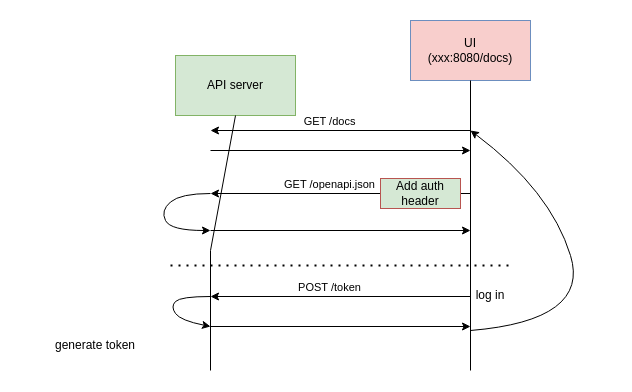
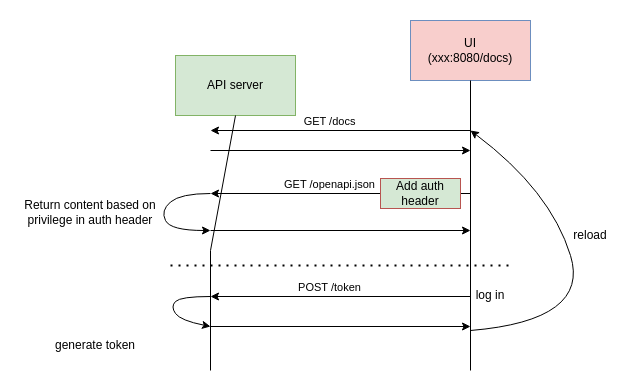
  <mxCell id="0" />
  <mxCell id="1" parent="0" />
  <mxCell id="2" value="API server" style="rounded=0;whiteSpace=wrap;html=1;fillColor=#d5e8d4;strokeColor=#82b366;" vertex="1" parent="1"><mxGeometry x="175" y="55" width="120" height="60" as="geometry" /></mxCell>
  <mxCell id="3" value="" style="endArrow=none;html=1;rounded=0;entryX=0.5;entryY=1;entryDx=0;entryDy=0;" edge="1" parent="1" target="2"><mxGeometry width="50" height="50" relative="1" as="geometry"><mxPoint x="210" y="370" as="sourcePoint" /><mxPoint x="340" y="190" as="targetPoint" /><Array as="points"><mxPoint x="210" y="250" /></Array></mxGeometry></mxCell>
  <mxCell id="4" value="UI&lt;br&gt;(xxx:8080/docs)" style="rounded=0;whiteSpace=wrap;html=1;fillColor=#f8cecc;strokeColor=#6c8ebf;" vertex="1" parent="1"><mxGeometry x="410" y="20" width="120" height="60" as="geometry" /></mxCell>
  <mxCell id="5" value="" style="endArrow=none;html=1;rounded=0;entryX=0.5;entryY=1;entryDx=0;entryDy=0;" edge="1" parent="1" target="4"><mxGeometry width="50" height="50" relative="1" as="geometry"><mxPoint x="470" y="370" as="sourcePoint" /><mxPoint x="600" y="190" as="targetPoint" /></mxGeometry></mxCell>
  <mxCell id="6" value="" style="endArrow=classic;html=1;rounded=0;" edge="1" parent="1"><mxGeometry width="50" height="50" relative="1" as="geometry"><mxPoint x="470" y="130" as="sourcePoint" /><mxPoint x="210" y="130" as="targetPoint" /></mxGeometry></mxCell>
  <mxCell id="7" value="GET /docs" style="edgeLabel;html=1;align=center;verticalAlign=middle;resizable=0;points=[];" vertex="1" connectable="0" parent="6"><mxGeometry x="0.15" relative="1" as="geometry"><mxPoint x="8" y="-10" as="offset" /></mxGeometry></mxCell>
  <mxCell id="8" value="" style="endArrow=classic;html=1;rounded=0;" edge="1" parent="1"><mxGeometry width="50" height="50" relative="1" as="geometry"><mxPoint x="210" y="150" as="sourcePoint" /><mxPoint x="470" y="150" as="targetPoint" /></mxGeometry></mxCell>
  <mxCell id="9" value="" style="endArrow=classic;html=1;rounded=0;" edge="1" parent="1"><mxGeometry width="50" height="50" relative="1" as="geometry"><mxPoint x="470" y="193" as="sourcePoint" /><mxPoint x="210" y="193" as="targetPoint" /></mxGeometry></mxCell>
  <mxCell id="10" value="GET /openapi.json" style="edgeLabel;html=1;align=center;verticalAlign=middle;resizable=0;points=[];" vertex="1" connectable="0" parent="9"><mxGeometry x="0.15" relative="1" as="geometry"><mxPoint x="8" y="-10" as="offset" /></mxGeometry></mxCell>
  <mxCell id="11" value="" style="endArrow=classic;html=1;rounded=0;" edge="1" parent="1"><mxGeometry width="50" height="50" relative="1" as="geometry"><mxPoint x="210" y="230" as="sourcePoint" /><mxPoint x="470" y="230" as="targetPoint" /></mxGeometry></mxCell>
  <mxCell id="12" value="" style="curved=1;endArrow=classic;html=1;rounded=0;" edge="1" parent="1"><mxGeometry width="50" height="50" relative="1" as="geometry"><mxPoint x="210" y="193" as="sourcePoint" /><mxPoint x="210" y="230" as="targetPoint" /><Array as="points"><mxPoint x="180" y="193" /><mxPoint x="160" y="210" /><mxPoint x="170" y="230" /></Array></mxGeometry></mxCell>
  <mxCell id="13" value="" style="endArrow=classic;html=1;rounded=0;" edge="1" parent="1"><mxGeometry width="50" height="50" relative="1" as="geometry"><mxPoint x="470" y="296" as="sourcePoint" /><mxPoint x="210" y="296" as="targetPoint" /></mxGeometry></mxCell>
  <mxCell id="14" value="POST /token" style="edgeLabel;html=1;align=center;verticalAlign=middle;resizable=0;points=[];" vertex="1" connectable="0" parent="13"><mxGeometry x="0.15" relative="1" as="geometry"><mxPoint x="8" y="-10" as="offset" /></mxGeometry></mxCell>
  <mxCell id="15" value="" style="endArrow=classic;html=1;rounded=0;" edge="1" parent="1"><mxGeometry width="50" height="50" relative="1" as="geometry"><mxPoint x="210" y="326" as="sourcePoint" /><mxPoint x="470" y="326" as="targetPoint" /></mxGeometry></mxCell>
  <mxCell id="16" value="" style="curved=1;endArrow=classic;html=1;rounded=0;" edge="1" parent="1"><mxGeometry width="50" height="50" relative="1" as="geometry"><mxPoint x="210" y="296" as="sourcePoint" /><mxPoint x="210" y="326" as="targetPoint" /><Array as="points"><mxPoint x="180" y="296" /><mxPoint x="170" y="306" /><mxPoint x="180" y="320" /></Array></mxGeometry></mxCell>
  <mxCell id="17" value="" style="curved=1;endArrow=classic;html=1;rounded=0;" edge="1" parent="1"><mxGeometry width="50" height="50" relative="1" as="geometry"><mxPoint x="470" y="330" as="sourcePoint" /><mxPoint x="470" y="130" as="targetPoint" /><Array as="points"><mxPoint x="590" y="320" /><mxPoint x="550" y="190" /></Array></mxGeometry></mxCell>
  <mxCell id="18" value="" style="endArrow=none;dashed=1;html=1;dashPattern=1 3;strokeWidth=2;rounded=0;" edge="1" parent="1"><mxGeometry width="50" height="50" relative="1" as="geometry"><mxPoint x="170" y="265" as="sourcePoint" /><mxPoint x="510" y="265" as="targetPoint" /></mxGeometry></mxCell>
+ <mxCell id="19" value="Return content based on privilege in auth header" style="text;html=1;strokeColor=none;fillColor=none;align=center;verticalAlign=middle;whiteSpace=wrap;rounded=0;" vertex="1" parent="1"><mxGeometry x="20" y="197" width="140" height="30" as="geometry" /></mxCell>
  <mxCell id="20" value="Add auth header" style="rounded=0;whiteSpace=wrap;html=1;fillColor=#d5e8d4;strokeColor=#b85450;" vertex="1" parent="1"><mxGeometry x="380" y="178" width="80" height="30" as="geometry" /></mxCell>
  <mxCell id="21" value="generate token" style="text;html=1;strokeColor=none;fillColor=none;align=center;verticalAlign=middle;whiteSpace=wrap;rounded=0;" vertex="1" parent="1"><mxGeometry x="50" y="330" width="90" height="30" as="geometry" /></mxCell>
  <mxCell id="22" value="log in" style="text;html=1;strokeColor=none;fillColor=none;align=center;verticalAlign=middle;whiteSpace=wrap;rounded=0;" vertex="1" parent="1"><mxGeometry x="470" y="280" width="40" height="30" as="geometry" /></mxCell>
+ <mxCell id="23" value="reload" style="text;html=1;strokeColor=none;fillColor=none;align=center;verticalAlign=middle;whiteSpace=wrap;rounded=0;" vertex="1" parent="1"><mxGeometry x="570" y="220" width="40" height="30" as="geometry" /></mxCell>
